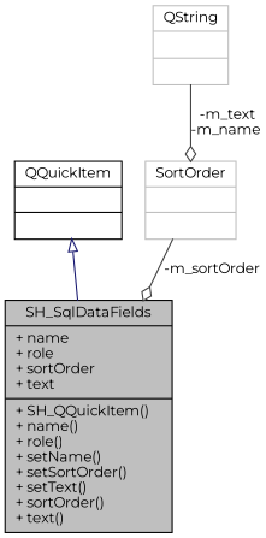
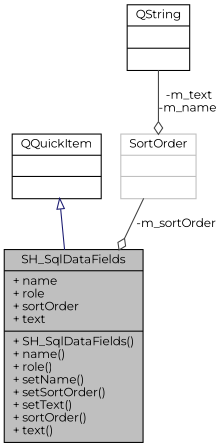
  digraph {
    fontname=Montserrat
    node [color=black fontname=Montserrat fontsize=11 shape=record]
    edge [color=grey25 fontname=Montserrat fontsize=11 labelfontname=Verdana labelfontsize=11 style=solid arrowhead=odiamond]
-   n1 [fillcolor=grey75 fontcolor=black height=0.2 label="{SH_SqlDataFields\n|+ name\l+ role\l+ sortOrder\l+ text\l|+ SH_QQuickItem()\l+ name()\l+ role()\l+ setName()\l+ setSortOrder()\l+ setText()\l+ sortOrder()\l+ text()\l}" style=filled width=0.4]
+   n1 [fillcolor=grey75 fontcolor=black height=0.2 label="{SH_SqlDataFields\n|+ name\l+ role\l+ sortOrder\l+ text\l|+ SH_SqlDataFields()\l+ name()\l+ role()\l+ setName()\l+ setSortOrder()\l+ setText()\l+ sortOrder()\l+ text()\l}" style=filled width=0.4]
    n2 [height=0.2 label="{QQuickItem\n||}" width=0.4]
-   n3 [color=grey75 height=0.2 label="{QString\n||}" width=0.4]
+   n3 [height=0.2 label="{QString\n||}" width=0.4]
    n4 [color=grey75 height=0.2 label="{SortOrder\n||}" width=0.4]
    n2 -> n1 [arrowtail=onormal color=midnightblue dir=back arrowhead=""]
    n3 -> n4 [label=" -m_text\n-m_name"]
    n4 -> n1 [label=" -m_sortOrder"]
  }
